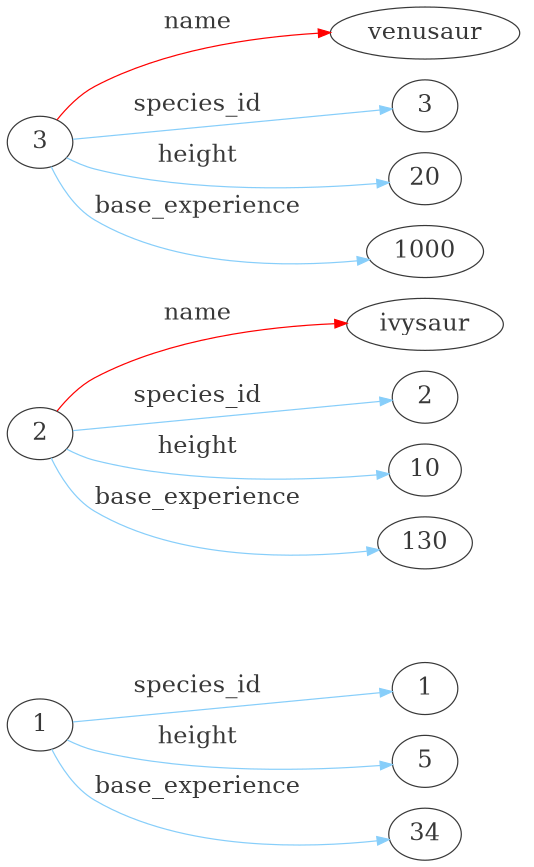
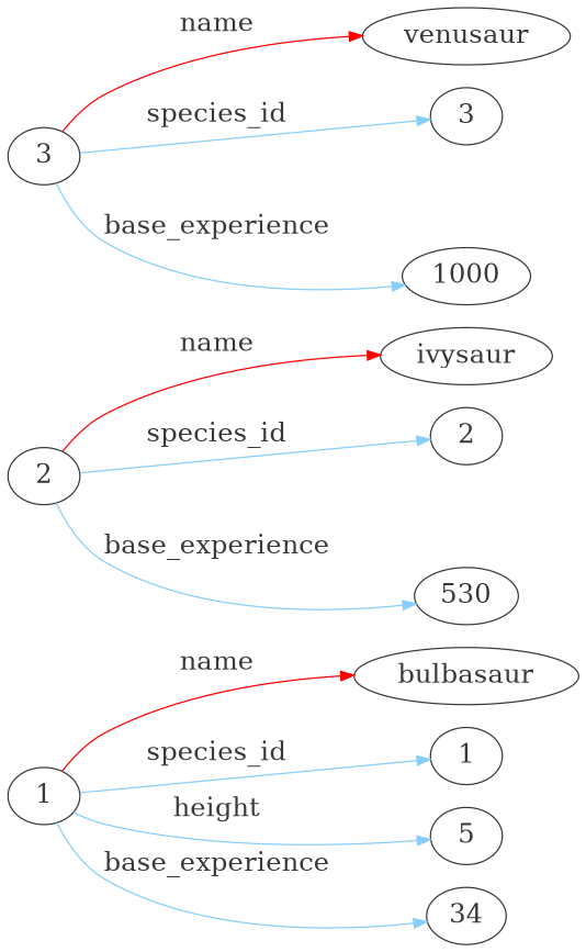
  digraph {
    rankdir=LR
    node [color=grey22 fontcolor=grey22 fontsize=20 penwidth=1.0]
    edge [color=lightskyblue fontcolor=grey22 fontsize=20 penwidth=1.0]
    n1 [label=1]
+   bulbasaur
    1
    n4 [label=5]
    n5 [label=34]
    n6 [label=2]
    ivysaur
    2
-   10
-   130
+   130 [label=530]
    n11 [label=3]
    venusaur
    3
-   20
    1000
+   n1 -> bulbasaur [color=red label=name]
    n1 -> 1 [label=species_id]
    n1 -> n4 [label=height]
    n1 -> n5 [label=base_experience]
    n6 -> ivysaur [color=red label=name]
    n6 -> 2 [label=species_id]
-   n6 -> 10 [label=height]
    n6 -> 130 [label=base_experience]
    n11 -> venusaur [color=red label=name]
    n11 -> 3 [label=species_id]
-   n11 -> 20 [label=height]
    n11 -> 1000 [label=base_experience]
  }
